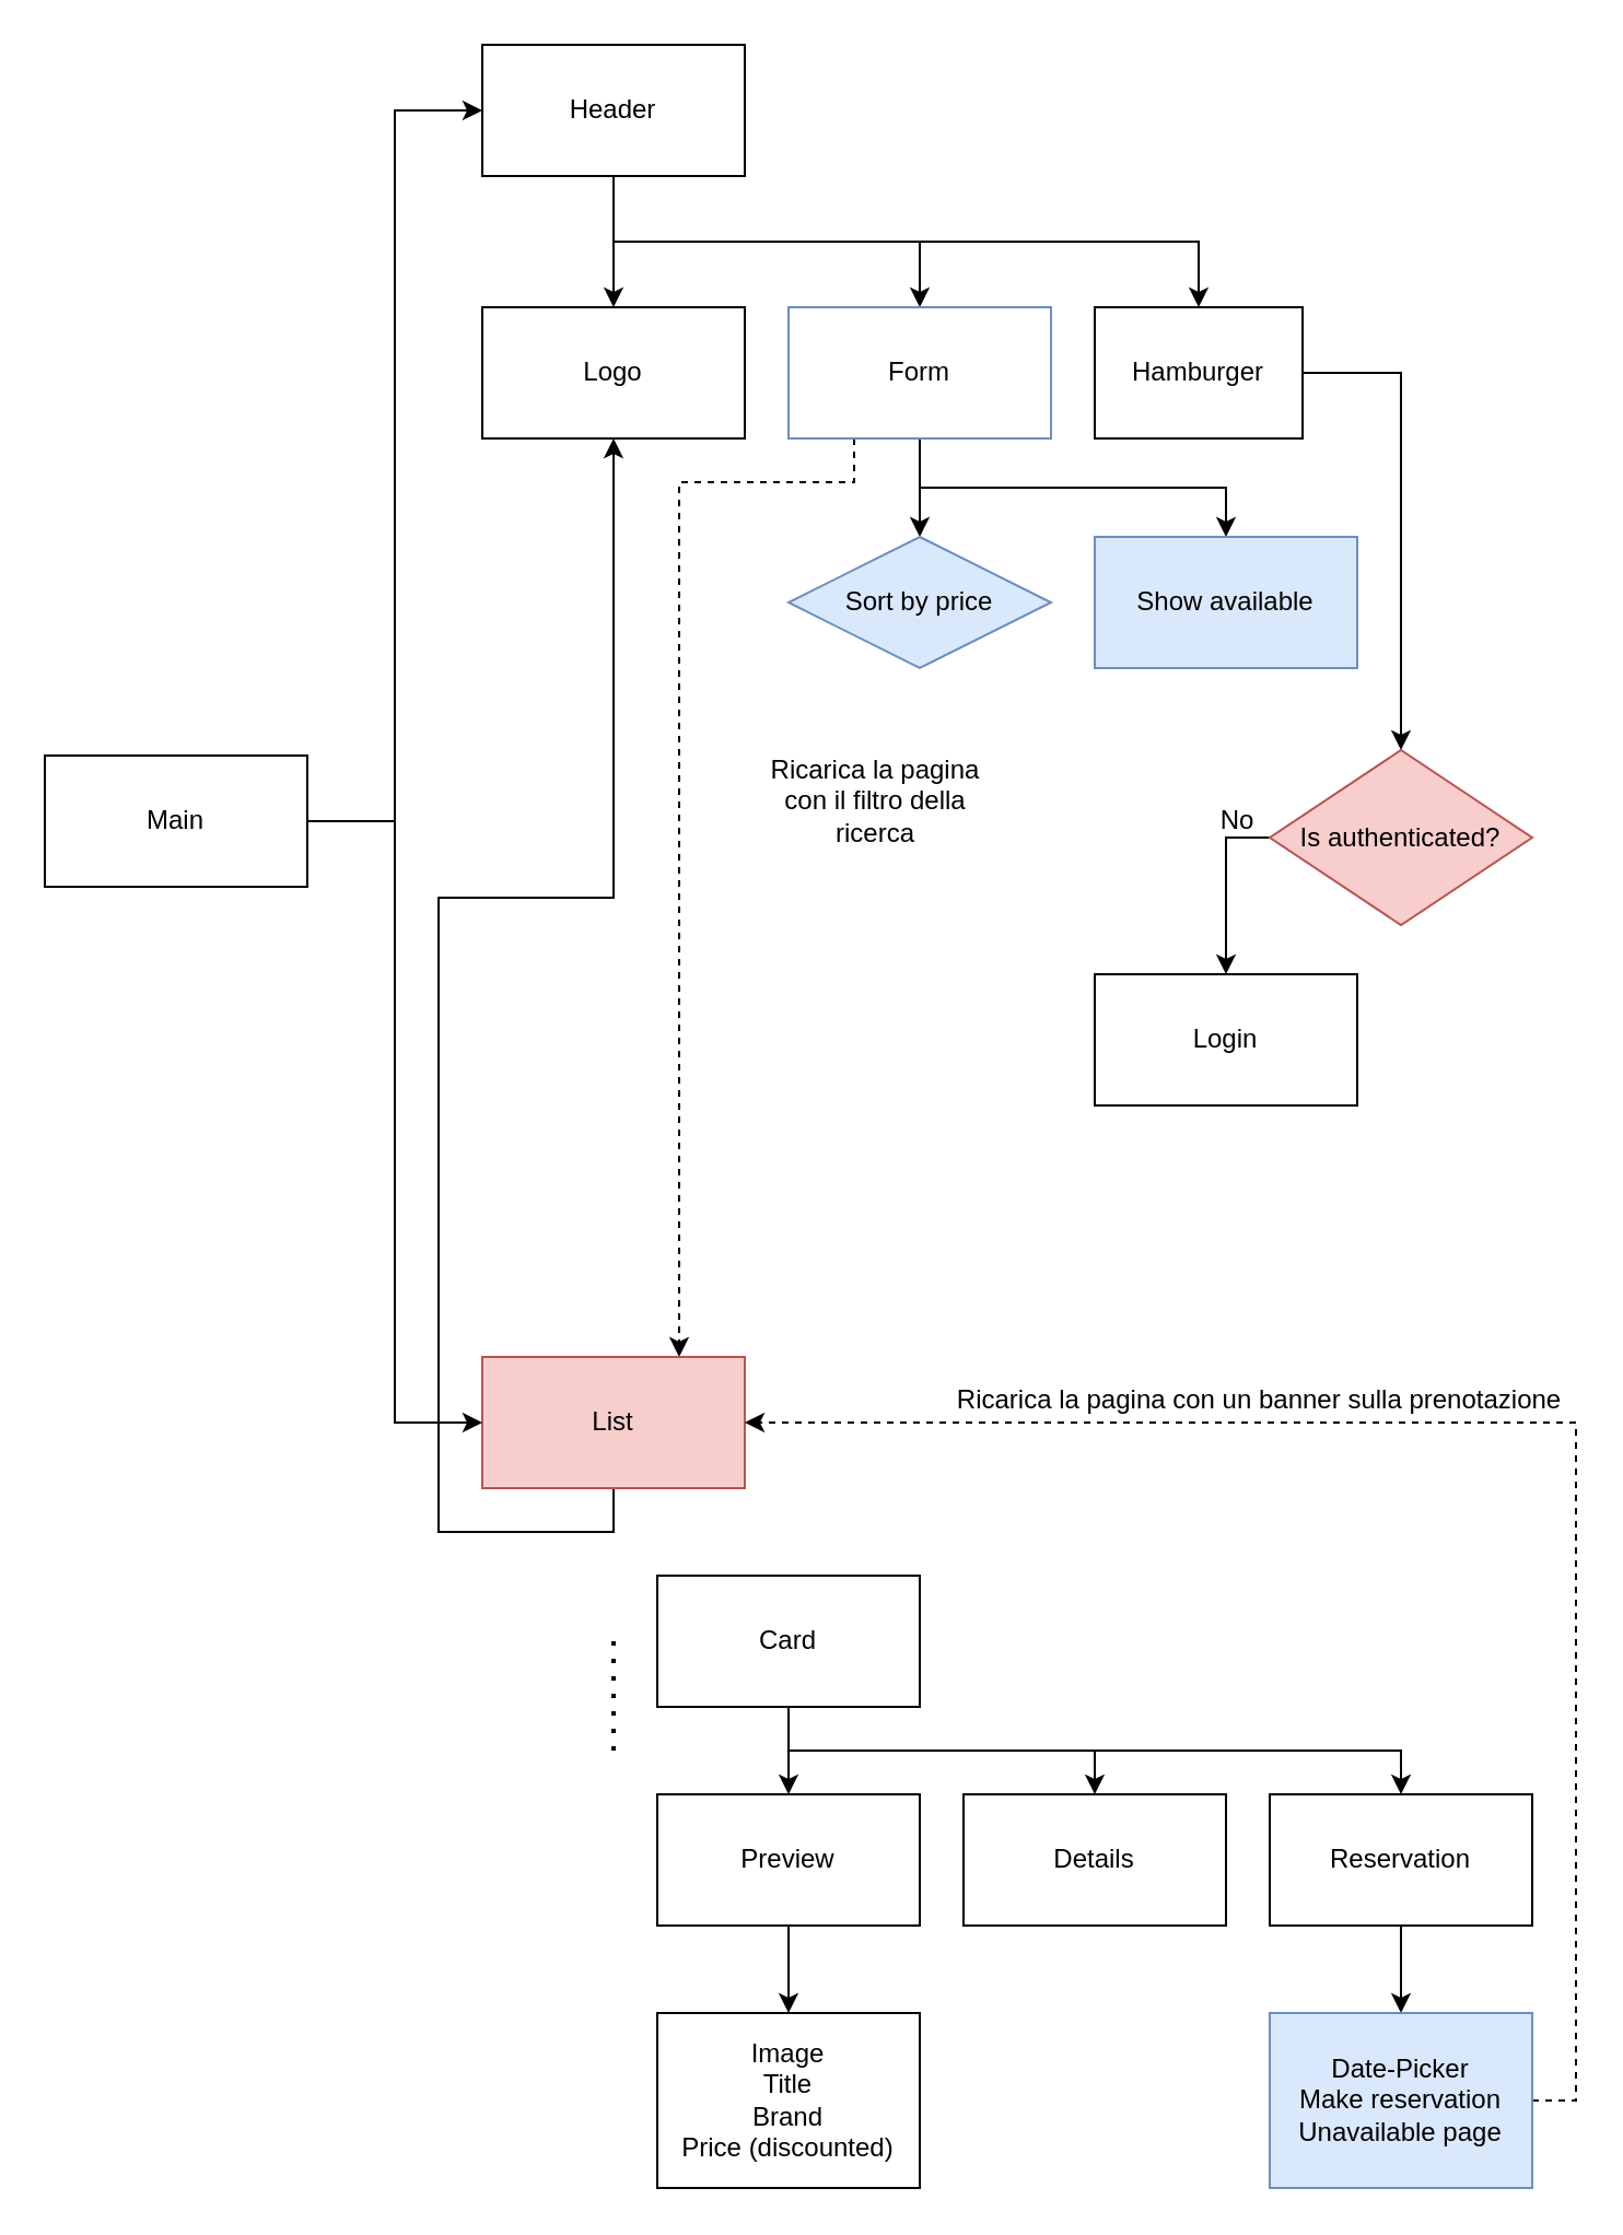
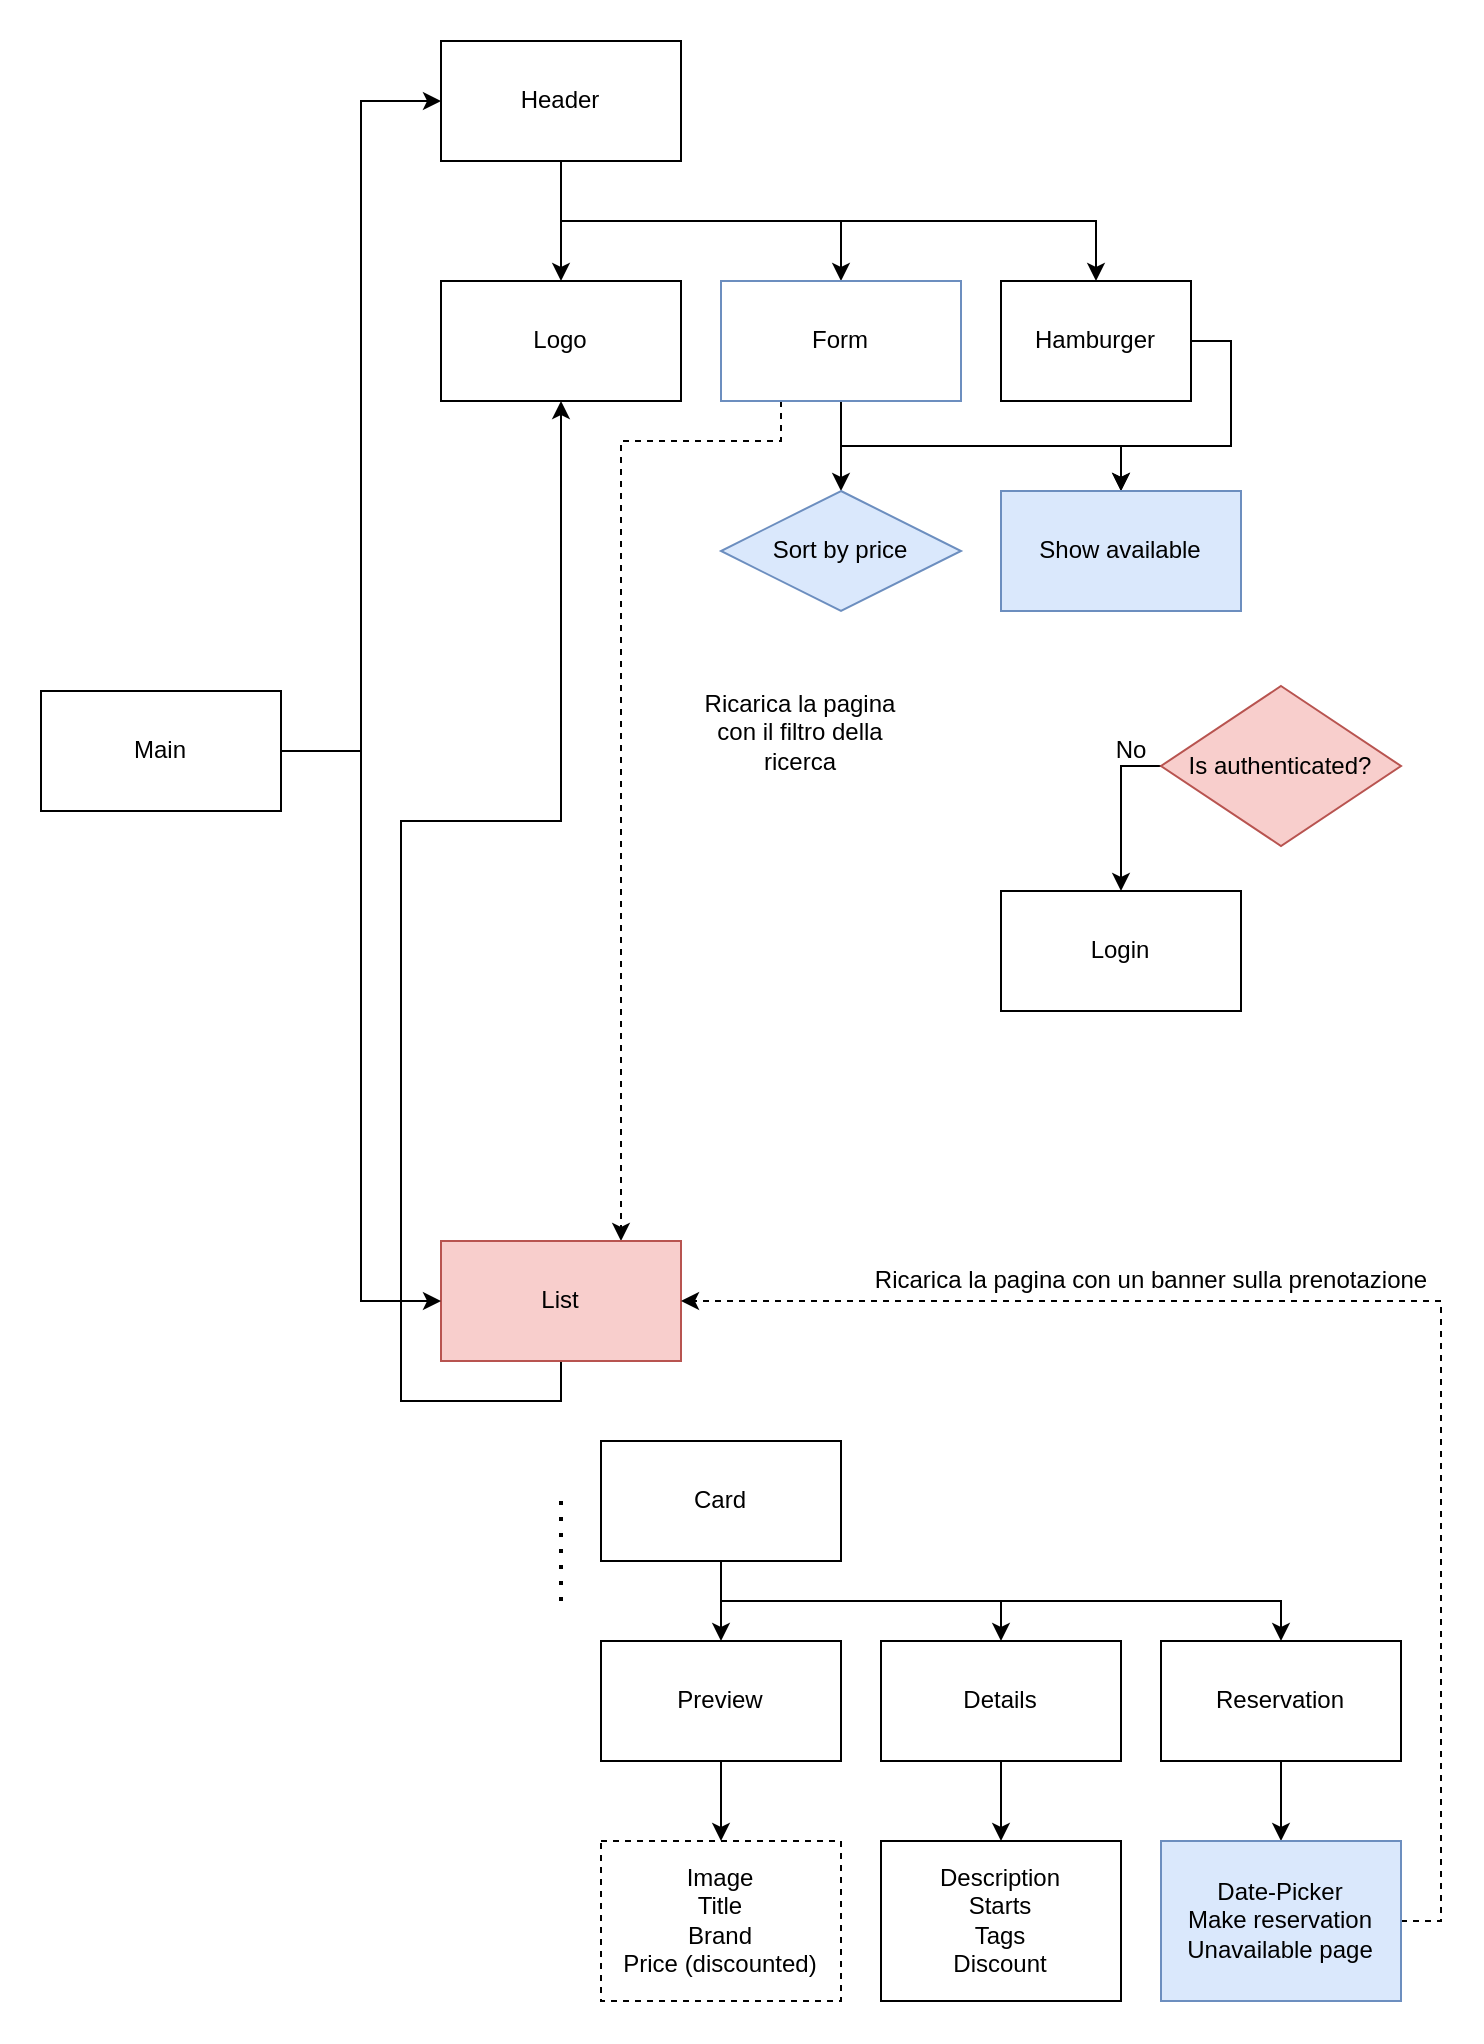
  <mxCell id="0" />
  <mxCell id="1" parent="0" />
  <mxCell id="2" style="edgeStyle=orthogonalEdgeStyle;rounded=0;orthogonalLoop=1;jettySize=auto;html=1;exitX=0.5;exitY=1;exitDx=0;exitDy=0;entryX=0.5;entryY=0;entryDx=0;entryDy=0;" edge="1" parent="1" source="5" target="38"><mxGeometry relative="1" as="geometry" /></mxCell>
  <mxCell id="3" style="edgeStyle=orthogonalEdgeStyle;rounded=0;orthogonalLoop=1;jettySize=auto;html=1;exitX=0.5;exitY=1;exitDx=0;exitDy=0;entryX=0.5;entryY=0;entryDx=0;entryDy=0;" edge="1" parent="1" source="5" target="9"><mxGeometry relative="1" as="geometry" /></mxCell>
  <mxCell id="4" style="edgeStyle=orthogonalEdgeStyle;rounded=0;orthogonalLoop=1;jettySize=auto;html=1;exitX=0.5;exitY=1;exitDx=0;exitDy=0;entryX=0.5;entryY=0;entryDx=0;entryDy=0;" edge="1" parent="1" source="5" target="11"><mxGeometry relative="1" as="geometry" /></mxCell>
  <mxCell id="5" value="Header" style="rounded=0;whiteSpace=wrap;html=1;" vertex="1" parent="1"><mxGeometry x="220" y="20" width="120" height="60" as="geometry" /></mxCell>
  <mxCell id="6" style="edgeStyle=orthogonalEdgeStyle;rounded=0;orthogonalLoop=1;jettySize=auto;html=1;exitX=0.5;exitY=1;exitDx=0;exitDy=0;entryX=0.5;entryY=0;entryDx=0;entryDy=0;" edge="1" parent="1" source="9" target="37"><mxGeometry relative="1" as="geometry" /></mxCell>
  <mxCell id="7" style="edgeStyle=orthogonalEdgeStyle;rounded=0;orthogonalLoop=1;jettySize=auto;html=1;exitX=0.25;exitY=1;exitDx=0;exitDy=0;dashed=1;entryX=0.75;entryY=0;entryDx=0;entryDy=0;" edge="1" parent="1" source="9" target="17"><mxGeometry relative="1" as="geometry"><mxPoint x="280" y="440" as="targetPoint" /><Array as="points"><mxPoint x="390" y="220" /><mxPoint x="310" y="220" /></Array></mxGeometry></mxCell>
  <mxCell id="8" style="edgeStyle=orthogonalEdgeStyle;rounded=0;orthogonalLoop=1;jettySize=auto;html=1;exitX=0.5;exitY=1;exitDx=0;exitDy=0;entryX=0.5;entryY=0;entryDx=0;entryDy=0;" edge="1" parent="1" source="9" target="39"><mxGeometry relative="1" as="geometry" /></mxCell>
  <mxCell id="9" value="Form" style="rounded=0;whiteSpace=wrap;html=1;fillColor=#ffffff;strokeColor=#6c8ebf;" vertex="1" parent="1"><mxGeometry x="360" y="140" width="120" height="60" as="geometry" /></mxCell>
- <mxCell id="10" style="edgeStyle=orthogonalEdgeStyle;rounded=0;orthogonalLoop=1;jettySize=auto;html=1;exitX=1;exitY=0.5;exitDx=0;exitDy=0;entryX=0.5;entryY=0;entryDx=0;entryDy=0;" edge="1" parent="1" source="11" target="14"><mxGeometry relative="1" as="geometry"><mxPoint x="640" y="177.5" as="sourcePoint" /></mxGeometry></mxCell>
+ <mxCell id="10" style="edgeStyle=orthogonalEdgeStyle;rounded=0;orthogonalLoop=1;jettySize=auto;html=1;exitX=1;exitY=0.5;exitDx=0;exitDy=0;" edge="1" parent="1" source="11" target="39"><mxGeometry relative="1" as="geometry"><mxPoint x="640" y="177.5" as="sourcePoint" /></mxGeometry></mxCell>
  <mxCell id="11" value="Hamburger" style="rounded=0;whiteSpace=wrap;html=1;" vertex="1" parent="1"><mxGeometry x="500" y="140" width="95" height="60" as="geometry" /></mxCell>
  <mxCell id="12" value="Login" style="rounded=0;whiteSpace=wrap;html=1;" vertex="1" parent="1"><mxGeometry x="500" y="445" width="120" height="60" as="geometry" /></mxCell>
  <mxCell id="13" style="edgeStyle=orthogonalEdgeStyle;rounded=0;orthogonalLoop=1;jettySize=auto;html=1;exitX=0;exitY=0.5;exitDx=0;exitDy=0;entryX=0.5;entryY=0;entryDx=0;entryDy=0;" edge="1" parent="1" source="14" target="12"><mxGeometry relative="1" as="geometry" /></mxCell>
  <mxCell id="14" value="Is authenticated?" style="rhombus;whiteSpace=wrap;html=1;fillColor=#f8cecc;strokeColor=#b85450;" vertex="1" parent="1"><mxGeometry x="580" y="342.5" width="120" height="80" as="geometry" /></mxCell>
  <mxCell id="15" value="No" style="text;html=1;align=center;verticalAlign=middle;resizable=0;points=[];autosize=1;strokeColor=none;fillColor=none;" vertex="1" parent="1"><mxGeometry x="550" y="365" width="30" height="20" as="geometry" /></mxCell>
  <mxCell id="16" style="edgeStyle=orthogonalEdgeStyle;rounded=0;orthogonalLoop=1;jettySize=auto;html=1;exitX=0.5;exitY=1;exitDx=0;exitDy=0;" edge="1" parent="1" source="17" target="38"><mxGeometry relative="1" as="geometry" /></mxCell>
  <mxCell id="17" value="List" style="rounded=0;whiteSpace=wrap;html=1;fillColor=#f8cecc;strokeColor=#b85450;" vertex="1" parent="1"><mxGeometry x="220" y="620" width="120" height="60" as="geometry" /></mxCell>
  <mxCell id="18" style="edgeStyle=orthogonalEdgeStyle;rounded=0;orthogonalLoop=1;jettySize=auto;html=1;exitX=0.5;exitY=1;exitDx=0;exitDy=0;entryX=0.5;entryY=0;entryDx=0;entryDy=0;" edge="1" parent="1" source="21" target="27"><mxGeometry relative="1" as="geometry" /></mxCell>
  <mxCell id="19" style="edgeStyle=orthogonalEdgeStyle;rounded=0;orthogonalLoop=1;jettySize=auto;html=1;exitX=0.5;exitY=1;exitDx=0;exitDy=0;entryX=0.5;entryY=0;entryDx=0;entryDy=0;" edge="1" parent="1" source="21" target="29"><mxGeometry relative="1" as="geometry" /></mxCell>
  <mxCell id="20" style="edgeStyle=orthogonalEdgeStyle;rounded=0;orthogonalLoop=1;jettySize=auto;html=1;exitX=0.5;exitY=1;exitDx=0;exitDy=0;" edge="1" parent="1" source="21" target="31"><mxGeometry relative="1" as="geometry" /></mxCell>
  <mxCell id="21" value="Card" style="rounded=0;whiteSpace=wrap;html=1;" vertex="1" parent="1"><mxGeometry x="300" y="720" width="120" height="60" as="geometry" /></mxCell>
  <mxCell id="22" value="" style="endArrow=none;dashed=1;html=1;dashPattern=1 3;strokeWidth=2;rounded=0;" edge="1" parent="1"><mxGeometry width="50" height="50" relative="1" as="geometry"><mxPoint x="280" y="800" as="sourcePoint" /><mxPoint x="280" y="750" as="targetPoint" /></mxGeometry></mxCell>
  <mxCell id="23" style="edgeStyle=orthogonalEdgeStyle;rounded=0;orthogonalLoop=1;jettySize=auto;html=1;exitX=1;exitY=0.5;exitDx=0;exitDy=0;entryX=0;entryY=0.5;entryDx=0;entryDy=0;" edge="1" parent="1" source="25" target="5"><mxGeometry relative="1" as="geometry" /></mxCell>
  <mxCell id="24" style="edgeStyle=orthogonalEdgeStyle;rounded=0;orthogonalLoop=1;jettySize=auto;html=1;exitX=1;exitY=0.5;exitDx=0;exitDy=0;entryX=0;entryY=0.5;entryDx=0;entryDy=0;" edge="1" parent="1" source="25" target="17"><mxGeometry relative="1" as="geometry" /></mxCell>
  <mxCell id="25" value="Main" style="rounded=0;whiteSpace=wrap;html=1;" vertex="1" parent="1"><mxGeometry x="20" y="345" width="120" height="60" as="geometry" /></mxCell>
  <mxCell id="26" style="edgeStyle=orthogonalEdgeStyle;rounded=0;orthogonalLoop=1;jettySize=auto;html=1;exitX=0.5;exitY=1;exitDx=0;exitDy=0;entryX=0.5;entryY=0;entryDx=0;entryDy=0;" edge="1" parent="1" source="27" target="32"><mxGeometry relative="1" as="geometry" /></mxCell>
  <mxCell id="27" value="Preview" style="rounded=0;whiteSpace=wrap;html=1;" vertex="1" parent="1"><mxGeometry x="300" y="820" width="120" height="60" as="geometry" /></mxCell>
+ <mxCell id="28" style="edgeStyle=orthogonalEdgeStyle;rounded=0;orthogonalLoop=1;jettySize=auto;html=1;exitX=0.5;exitY=1;exitDx=0;exitDy=0;entryX=0.5;entryY=0;entryDx=0;entryDy=0;" edge="1" parent="1" source="29" target="33"><mxGeometry relative="1" as="geometry" /></mxCell>
  <mxCell id="29" value="Details" style="rounded=0;whiteSpace=wrap;html=1;" vertex="1" parent="1"><mxGeometry x="440" y="820" width="120" height="60" as="geometry" /></mxCell>
  <mxCell id="30" style="edgeStyle=orthogonalEdgeStyle;rounded=0;orthogonalLoop=1;jettySize=auto;html=1;exitX=0.5;exitY=1;exitDx=0;exitDy=0;entryX=0.5;entryY=0;entryDx=0;entryDy=0;" edge="1" parent="1" source="31" target="35"><mxGeometry relative="1" as="geometry" /></mxCell>
  <mxCell id="31" value="Reservation" style="whiteSpace=wrap;html=1;" vertex="1" parent="1"><mxGeometry x="580" y="820" width="120" height="60" as="geometry" /></mxCell>
- <mxCell id="32" value="Image&lt;br&gt;Title&lt;br&gt;Brand&lt;br&gt;Price (discounted)" style="whiteSpace=wrap;html=1;" vertex="1" parent="1"><mxGeometry x="300" y="920" width="120" height="80" as="geometry" /></mxCell>
+ <mxCell id="32" value="Image&lt;br&gt;Title&lt;br&gt;Brand&lt;br&gt;Price (discounted)" style="whiteSpace=wrap;html=1;dashed=1;" vertex="1" parent="1"><mxGeometry x="300" y="920" width="120" height="80" as="geometry" /></mxCell>
+ <mxCell id="33" value="Description&lt;br&gt;Starts&lt;br&gt;Tags&lt;br&gt;Discount" style="whiteSpace=wrap;html=1;" vertex="1" parent="1"><mxGeometry x="440" y="920" width="120" height="80" as="geometry" /></mxCell>
  <mxCell id="34" style="edgeStyle=orthogonalEdgeStyle;rounded=0;orthogonalLoop=1;jettySize=auto;html=1;exitX=1;exitY=0.5;exitDx=0;exitDy=0;entryX=1;entryY=0.5;entryDx=0;entryDy=0;dashed=1;" edge="1" parent="1" source="35" target="17"><mxGeometry relative="1" as="geometry" /></mxCell>
  <mxCell id="35" value="Date-Picker&lt;br&gt;Make reservation&lt;br&gt;Unavailable page" style="whiteSpace=wrap;html=1;fillColor=#dae8fc;strokeColor=#6c8ebf;" vertex="1" parent="1"><mxGeometry x="580" y="920" width="120" height="80" as="geometry" /></mxCell>
  <mxCell id="36" value="Ricarica la pagina con il filtro della ricerca" style="text;html=1;strokeColor=none;fillColor=none;align=center;verticalAlign=middle;whiteSpace=wrap;rounded=0;" vertex="1" parent="1"><mxGeometry x="340" y="327.5" width="120" height="77.5" as="geometry" /></mxCell>
  <mxCell id="37" value="Sort by price" style="rhombus;whiteSpace=wrap;html=1;fillColor=#dae8fc;strokeColor=#6c8ebf;" vertex="1" parent="1"><mxGeometry x="360" y="245" width="120" height="60" as="geometry" /></mxCell>
  <mxCell id="38" value="Logo" style="rounded=0;whiteSpace=wrap;html=1;" vertex="1" parent="1"><mxGeometry x="220" y="140" width="120" height="60" as="geometry" /></mxCell>
  <mxCell id="39" value="Show available" style="whiteSpace=wrap;html=1;fillColor=#dae8fc;strokeColor=#6c8ebf;" vertex="1" parent="1"><mxGeometry x="500" y="245" width="120" height="60" as="geometry" /></mxCell>
  <mxCell id="40" value="Ricarica la pagina con un banner sulla prenotazione" style="text;html=1;align=center;verticalAlign=middle;resizable=0;points=[];autosize=1;strokeColor=none;fillColor=none;" vertex="1" parent="1"><mxGeometry x="430" y="630" width="290" height="20" as="geometry" /></mxCell>
